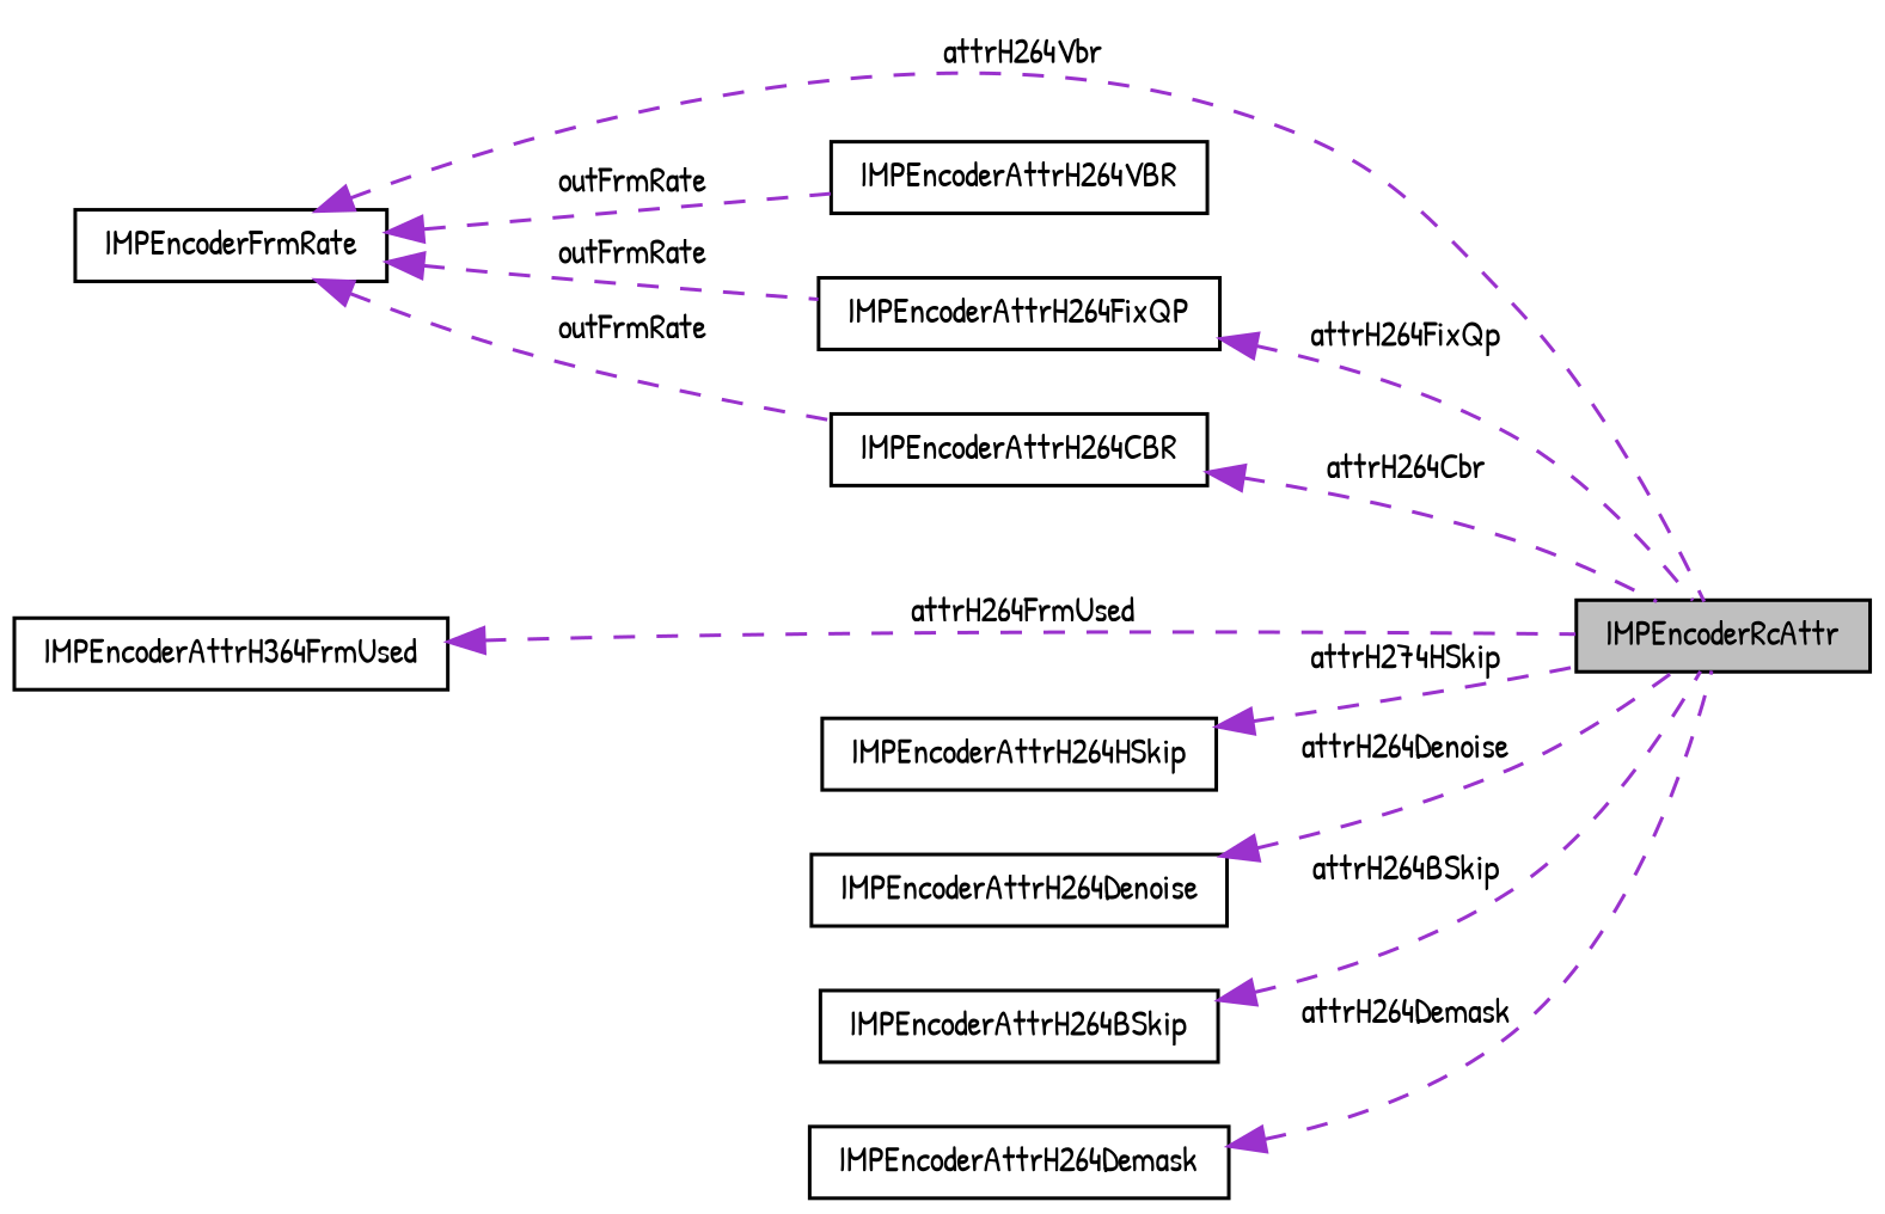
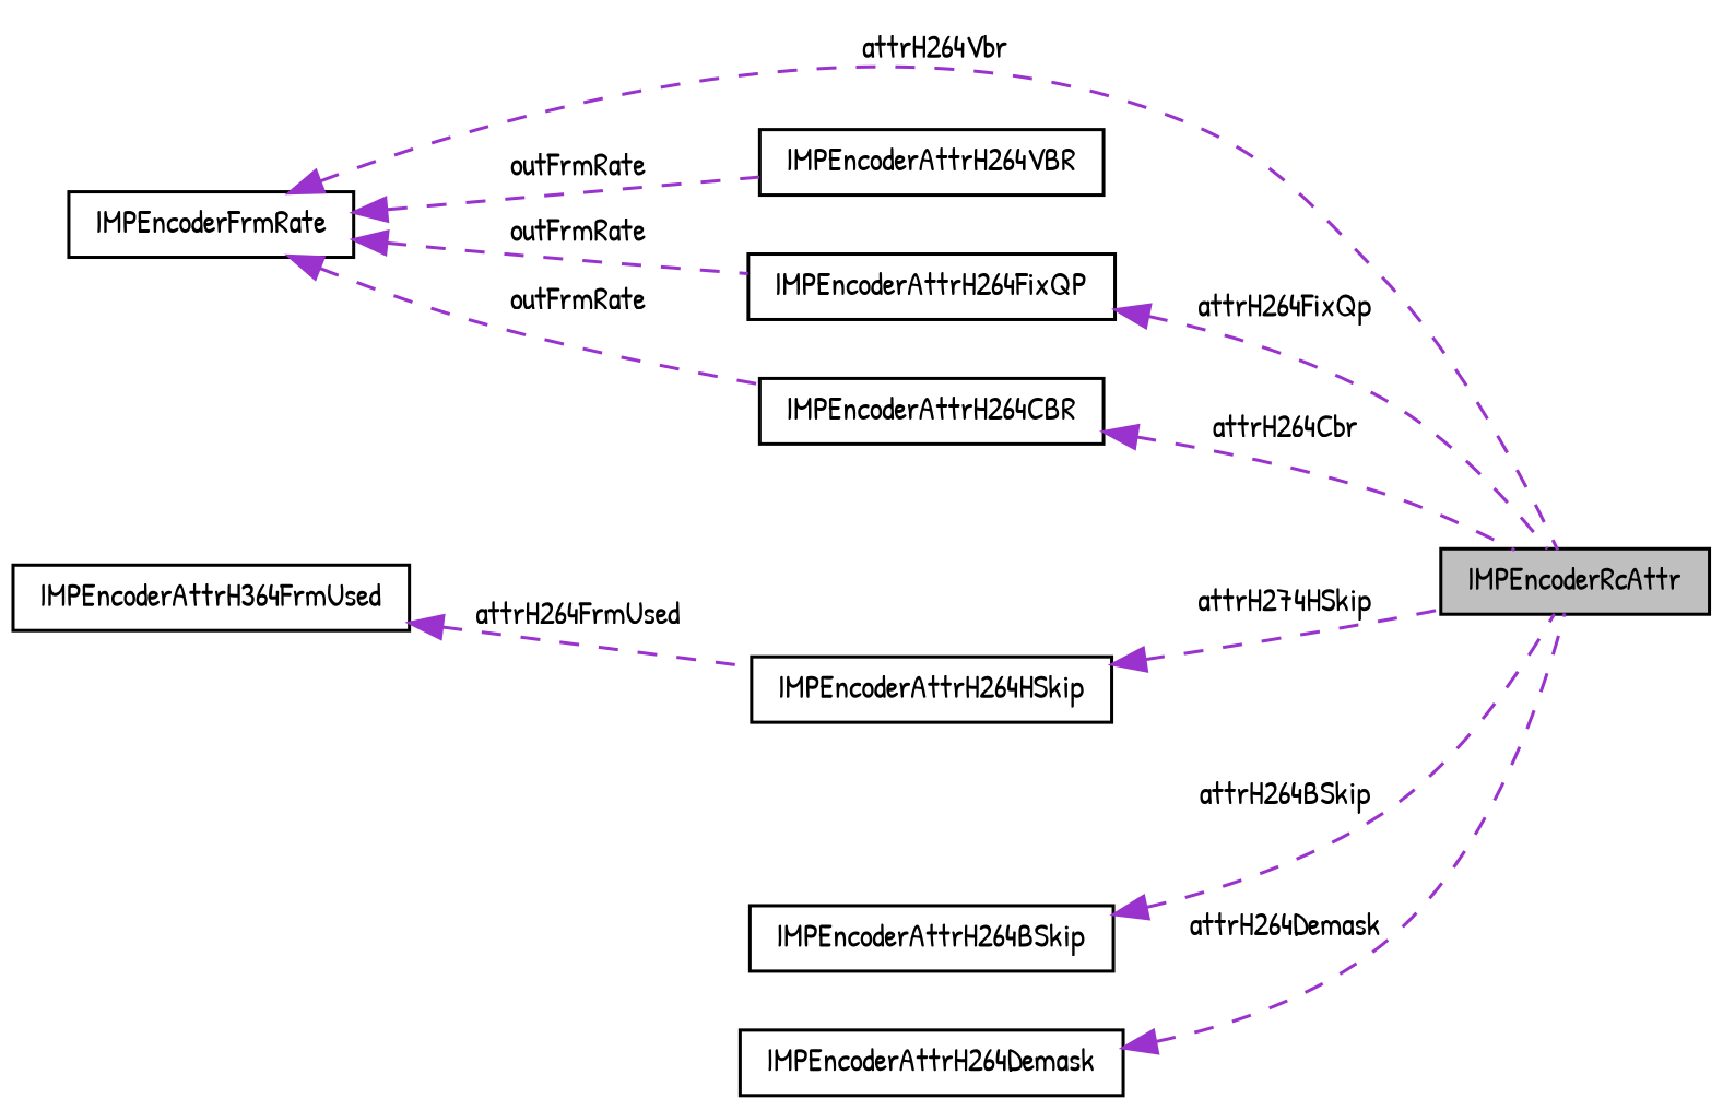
  digraph {
    fontname="Patrick Hand"
    rankdir=LR
    node [color=black fillcolor=white fontname="Patrick Hand" fontsize=10 shape=record style=filled]
    edge [color=darkorchid3 dir=back fontname="Patrick Hand" fontsize=10 labelfontname=Helvetica labelfontsize=10 style=dashed]
    n1 [fillcolor=grey75 fontcolor=black height=0.2 label=IMPEncoderRcAttr width=0.4]
    n2 [height=0.2 label=IMPEncoderAttrH264VBR width=0.4]
    n3 [height=0.2 label=IMPEncoderFrmRate width=0.4]
    n4 [height=0.2 label=IMPEncoderAttrH264FixQP width=0.4]
    n5 [height=0.2 label=IMPEncoderAttrH264CBR width=0.4]
    n6 [height=0.2 label=IMPEncoderAttrH264HSkip width=0.4]
-   n7 [height=0.2 label=IMPEncoderAttrH264Denoise width=0.4]
    n8 [height=0.2 label=IMPEncoderAttrH264BSkip width=0.4]
    n9 [height=0.2 label=IMPEncoderAttrH364FrmUsed width=0.4]
    n10 [height=0.2 label=IMPEncoderAttrH264Demask width=0.4]
    n3 -> n1 [label=" attrH264Vbr"]
    n3 -> n2 [label=" outFrmRate"]
    n3 -> n4 [label=" outFrmRate"]
    n3 -> n5 [label=" outFrmRate"]
    n4 -> n1 [label=" attrH264FixQp"]
    n5 -> n1 [label=" attrH264Cbr"]
    n6 -> n1 [label=" attrH274HSkip"]
-   n7 -> n1 [label=" attrH264Denoise"]
    n8 -> n1 [label=" attrH264BSkip"]
-   n9 -> n1 [label=" attrH264FrmUsed"]
+   n9 -> n6 [label=" attrH264FrmUsed"]
    n10 -> n1 [label=" attrH264Demask"]
  }
